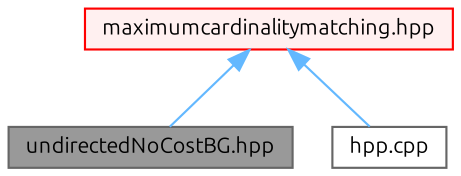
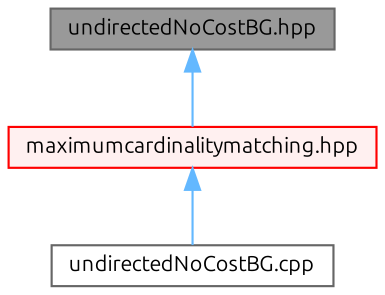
  digraph {
    fontname=Ubuntu
    node [fontname=Ubuntu fontsize=10 shape=box style=filled]
    edge [color=steelblue1 dir=back fontname=Ubuntu fontsize=10 labelfontname=Helvetica labelfontsize=10 style=solid]
    n1 [color=gray40 fillcolor=grey60 fontcolor=black height=0.2 label="undirectedNoCostBG.hpp" width=0.4]
    n2 [color=red fillcolor="#FFF0F0" height=0.2 label="maximumcardinalitymatching.hpp" width=0.4]
-   n3 [color=grey40 fillcolor=white height=0.2 label="hpp.cpp" width=0.4]
-   n2 -> n1
+   n3 [color=grey40 fillcolor=white height=0.2 label="undirectedNoCostBG.cpp" width=0.4]
+   n1 -> n2
    n2 -> n3
  }
